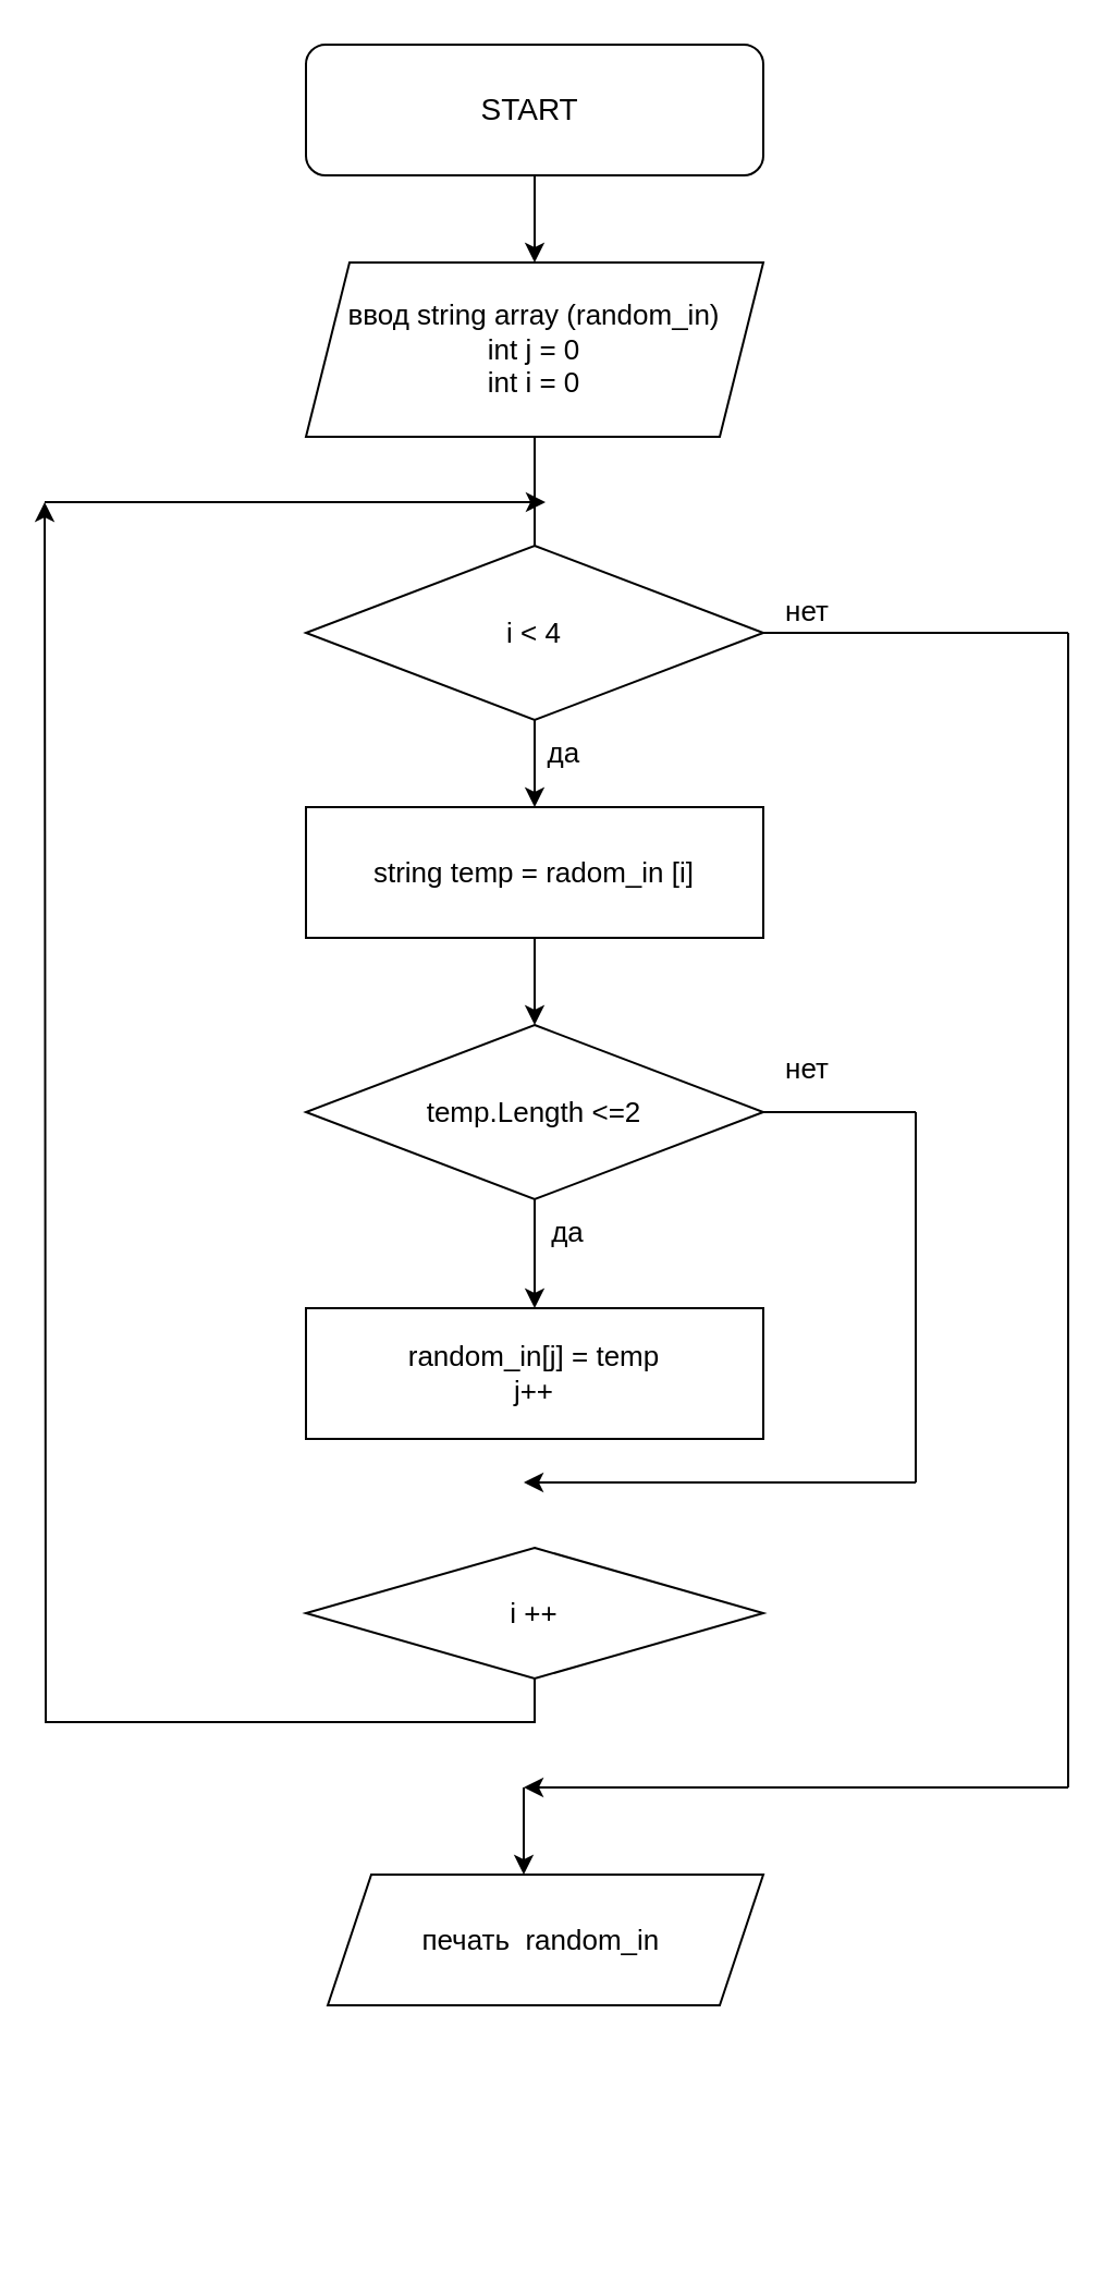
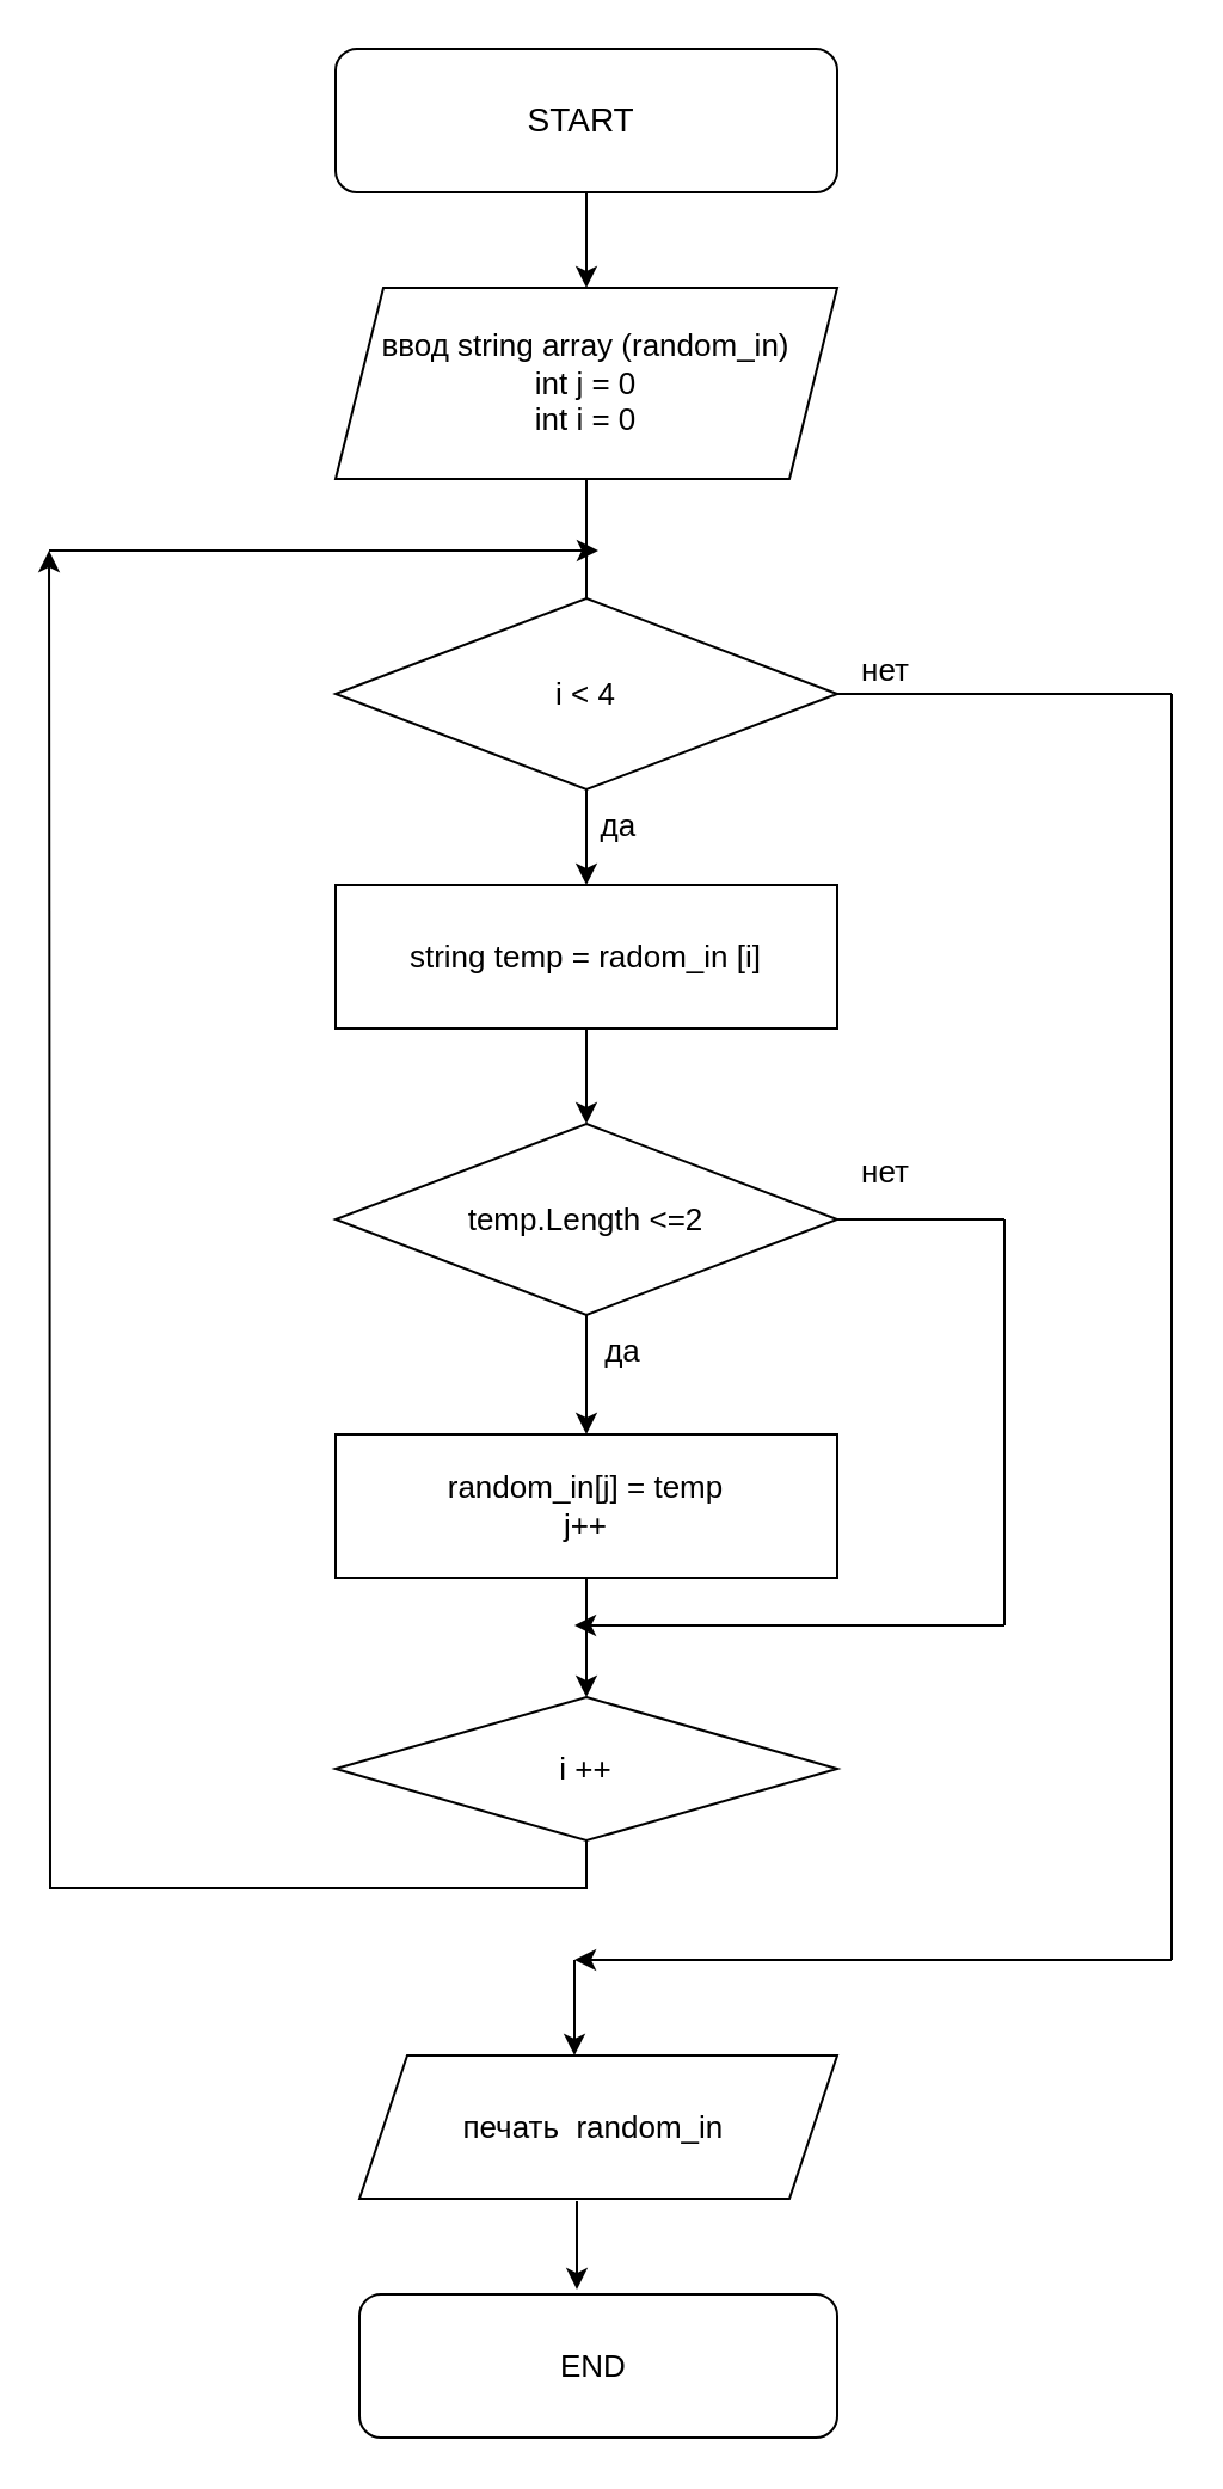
  <mxCell id="0" />
  <mxCell id="1" parent="0" />
  <mxCell id="2" value="START&amp;nbsp;" style="rounded=1;whiteSpace=wrap;html=1;fontSize=14;" vertex="1" parent="1"><mxGeometry x="140" y="20" width="210" height="60" as="geometry" /></mxCell>
  <mxCell id="3" value="" style="edgeStyle=orthogonalEdgeStyle;rounded=0;orthogonalLoop=1;jettySize=auto;html=1;fontSize=13;startArrow=none;" edge="1" parent="1" source="12" target="6"><mxGeometry relative="1" as="geometry" /></mxCell>
  <mxCell id="4" value="ввод string array (random_in)&lt;br&gt;int j = 0&lt;br&gt;int i = 0" style="shape=parallelogram;perimeter=parallelogramPerimeter;whiteSpace=wrap;html=1;fixedSize=1;fontSize=13;" vertex="1" parent="1"><mxGeometry x="140" y="120" width="210" height="80" as="geometry" /></mxCell>
  <mxCell id="5" value="" style="edgeStyle=orthogonalEdgeStyle;rounded=0;orthogonalLoop=1;jettySize=auto;html=1;fontSize=13;" edge="1" parent="1" source="6" target="8"><mxGeometry relative="1" as="geometry" /></mxCell>
  <mxCell id="6" value="temp.Length &amp;lt;=2" style="rhombus;whiteSpace=wrap;html=1;fontSize=13;" vertex="1" parent="1"><mxGeometry x="140" y="470" width="210" height="80" as="geometry" /></mxCell>
  <mxCell id="7" value="" style="endArrow=classic;html=1;rounded=0;fontSize=13;exitX=0.5;exitY=1;exitDx=0;exitDy=0;entryX=0.5;entryY=0;entryDx=0;entryDy=0;" edge="1" parent="1" source="2" target="4"><mxGeometry width="50" height="50" relative="1" as="geometry"><mxPoint x="270" y="380" as="sourcePoint" /><mxPoint x="320" y="330" as="targetPoint" /></mxGeometry></mxCell>
  <mxCell id="8" value="random_in[j] = temp&lt;br&gt;j++" style="whiteSpace=wrap;html=1;fontSize=13;" vertex="1" parent="1"><mxGeometry x="140" y="600" width="210" height="60" as="geometry" /></mxCell>
  <mxCell id="9" value="да&amp;nbsp;" style="text;html=1;align=center;verticalAlign=middle;resizable=0;points=[];autosize=1;strokeColor=none;fillColor=none;fontSize=13;" vertex="1" parent="1"><mxGeometry x="240" y="330" width="40" height="30" as="geometry" /></mxCell>
  <mxCell id="10" value="i &amp;lt; 4" style="rhombus;whiteSpace=wrap;html=1;fontSize=13;" vertex="1" parent="1"><mxGeometry x="140" y="250" width="210" height="80" as="geometry" /></mxCell>
  <mxCell id="11" value="да" style="text;html=1;align=center;verticalAlign=middle;resizable=0;points=[];autosize=1;strokeColor=none;fillColor=none;fontSize=13;rotation=0;" vertex="1" parent="1"><mxGeometry x="240" y="550" width="40" height="30" as="geometry" /></mxCell>
  <mxCell id="12" value="string temp = radom_in [i]" style="rounded=0;whiteSpace=wrap;html=1;fontSize=13;" vertex="1" parent="1"><mxGeometry x="140" y="370" width="210" height="60" as="geometry" /></mxCell>
  <mxCell id="13" value="" style="endArrow=none;html=1;rounded=0;fontSize=13;exitX=0.5;exitY=1;exitDx=0;exitDy=0;" edge="1" parent="1" source="4" target="10"><mxGeometry width="50" height="50" relative="1" as="geometry"><mxPoint x="340" y="260" as="sourcePoint" /><mxPoint x="390" y="210" as="targetPoint" /></mxGeometry></mxCell>
  <mxCell id="14" value="" style="endArrow=classic;html=1;rounded=0;fontSize=13;exitX=0.5;exitY=1;exitDx=0;exitDy=0;entryX=0.5;entryY=0;entryDx=0;entryDy=0;" edge="1" parent="1" source="10" target="12"><mxGeometry width="50" height="50" relative="1" as="geometry"><mxPoint x="270" y="380" as="sourcePoint" /><mxPoint x="320" y="330" as="targetPoint" /></mxGeometry></mxCell>
  <mxCell id="15" style="edgeStyle=orthogonalEdgeStyle;rounded=0;orthogonalLoop=1;jettySize=auto;html=1;exitX=0.5;exitY=1;exitDx=0;exitDy=0;fontSize=13;" edge="1" parent="1" source="16"><mxGeometry relative="1" as="geometry"><mxPoint x="20" y="230" as="targetPoint" /></mxGeometry></mxCell>
  <mxCell id="16" value="i ++" style="rhombus;whiteSpace=wrap;html=1;fontSize=13;" vertex="1" parent="1"><mxGeometry x="140" y="710" width="210" height="60" as="geometry" /></mxCell>
+ <mxCell id="17" value="" style="endArrow=classic;html=1;rounded=0;fontSize=13;exitX=0.5;exitY=1;exitDx=0;exitDy=0;" edge="1" parent="1" source="8" target="16"><mxGeometry width="50" height="50" relative="1" as="geometry"><mxPoint x="270" y="510" as="sourcePoint" /><mxPoint x="320" y="460" as="targetPoint" /></mxGeometry></mxCell>
  <mxCell id="18" value="" style="endArrow=none;html=1;rounded=0;fontSize=13;exitX=1;exitY=0.5;exitDx=0;exitDy=0;" edge="1" parent="1" source="6"><mxGeometry width="50" height="50" relative="1" as="geometry"><mxPoint x="270" y="510" as="sourcePoint" /><mxPoint x="420" y="510" as="targetPoint" /></mxGeometry></mxCell>
  <mxCell id="19" value="" style="endArrow=none;html=1;rounded=0;fontSize=13;" edge="1" parent="1"><mxGeometry width="50" height="50" relative="1" as="geometry"><mxPoint x="420" y="510" as="sourcePoint" /><mxPoint x="420" y="680" as="targetPoint" /></mxGeometry></mxCell>
  <mxCell id="20" value="" style="endArrow=classic;html=1;rounded=0;fontSize=13;" edge="1" parent="1"><mxGeometry width="50" height="50" relative="1" as="geometry"><mxPoint x="420" y="680" as="sourcePoint" /><mxPoint x="240" y="680" as="targetPoint" /></mxGeometry></mxCell>
  <mxCell id="21" value="нет" style="text;html=1;align=center;verticalAlign=middle;resizable=0;points=[];autosize=1;strokeColor=none;fillColor=none;fontSize=13;" vertex="1" parent="1"><mxGeometry x="350" y="475" width="40" height="30" as="geometry" /></mxCell>
  <mxCell id="22" value="" style="endArrow=classic;html=1;rounded=0;fontSize=13;" edge="1" parent="1"><mxGeometry width="50" height="50" relative="1" as="geometry"><mxPoint x="20" y="230" as="sourcePoint" /><mxPoint x="250" y="230" as="targetPoint" /></mxGeometry></mxCell>
  <mxCell id="23" value="" style="endArrow=none;html=1;rounded=0;fontSize=13;exitX=1;exitY=0.5;exitDx=0;exitDy=0;" edge="1" parent="1" source="10"><mxGeometry width="50" height="50" relative="1" as="geometry"><mxPoint x="270" y="600" as="sourcePoint" /><mxPoint x="490" y="290" as="targetPoint" /></mxGeometry></mxCell>
  <mxCell id="24" value="" style="endArrow=none;html=1;rounded=0;fontSize=13;" edge="1" parent="1"><mxGeometry width="50" height="50" relative="1" as="geometry"><mxPoint x="490" y="820" as="sourcePoint" /><mxPoint x="490" y="290" as="targetPoint" /></mxGeometry></mxCell>
  <mxCell id="25" value="" style="endArrow=classic;html=1;rounded=0;fontSize=13;" edge="1" parent="1"><mxGeometry width="50" height="50" relative="1" as="geometry"><mxPoint x="490" y="820" as="sourcePoint" /><mxPoint x="240" y="820" as="targetPoint" /></mxGeometry></mxCell>
  <mxCell id="26" value="" style="endArrow=classic;html=1;rounded=0;fontSize=13;" edge="1" parent="1"><mxGeometry width="50" height="50" relative="1" as="geometry"><mxPoint x="240" y="820" as="sourcePoint" /><mxPoint x="240" y="860" as="targetPoint" /></mxGeometry></mxCell>
  <mxCell id="27" value="печать &amp;nbsp;random_in&amp;nbsp;" style="shape=parallelogram;perimeter=parallelogramPerimeter;whiteSpace=wrap;html=1;fixedSize=1;fontSize=13;" vertex="1" parent="1"><mxGeometry x="150" y="860" width="200" height="60" as="geometry" /></mxCell>
+ <mxCell id="28" value="END&amp;nbsp;" style="rounded=1;whiteSpace=wrap;html=1;fontSize=13;" vertex="1" parent="1"><mxGeometry x="150" y="960" width="200" height="60" as="geometry" /></mxCell>
+ <mxCell id="29" value="" style="endArrow=classic;html=1;rounded=0;fontSize=13;exitX=0.455;exitY=1.017;exitDx=0;exitDy=0;exitPerimeter=0;entryX=0.455;entryY=-0.033;entryDx=0;entryDy=0;entryPerimeter=0;" edge="1" parent="1" source="27" target="28"><mxGeometry width="50" height="50" relative="1" as="geometry"><mxPoint x="270" y="960" as="sourcePoint" /><mxPoint x="320" y="910" as="targetPoint" /></mxGeometry></mxCell>
  <mxCell id="30" value="нет" style="text;html=1;align=center;verticalAlign=middle;resizable=0;points=[];autosize=1;strokeColor=none;fillColor=none;fontSize=13;" vertex="1" parent="1"><mxGeometry x="350" y="265" width="40" height="30" as="geometry" /></mxCell>
